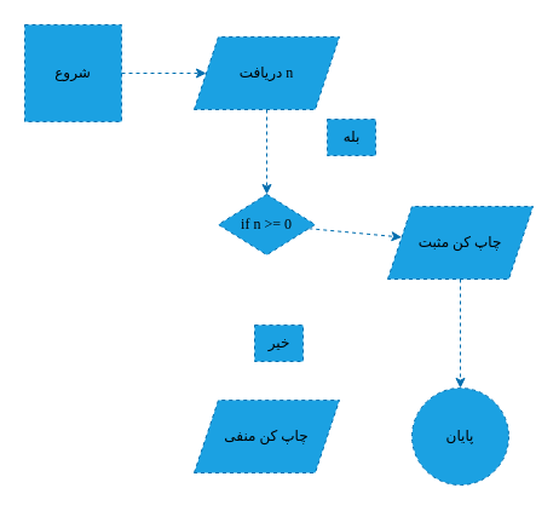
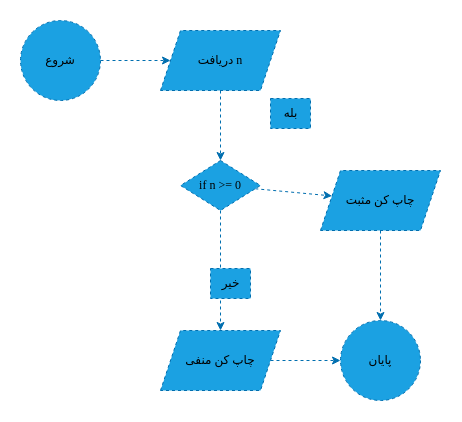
  <mxCell id="0" />
  <mxCell id="1" parent="0" />
  <mxCell id="2" value="" style="edgeStyle=none;html=1;fillColor=#1ba1e2;strokeColor=#006EAF;fontFamily=vazir;fontColor=#000000;labelBorderColor=none;textShadow=0;shadow=0;dashed=1;" edge="1" parent="1" source="3" target="5"><mxGeometry relative="1" as="geometry" /></mxCell>
- <mxCell id="3" value="شروع" style="whiteSpace=wrap;html=1;aspect=fixed;fillColor=#1ba1e2;fontColor=#000000;strokeColor=#006EAF;fontFamily=vazir;labelBorderColor=none;textShadow=0;shadow=0;dashed=1;rounded=0;" vertex="1" parent="1"><mxGeometry x="20" y="20" width="80" height="80" as="geometry" /></mxCell>
+ <mxCell id="3" value="شروع" style="ellipse;whiteSpace=wrap;html=1;aspect=fixed;fillColor=#1ba1e2;fontColor=#000000;strokeColor=#006EAF;fontFamily=vazir;labelBorderColor=none;textShadow=0;shadow=0;dashed=1;" vertex="1" parent="1"><mxGeometry x="20" y="20" width="80" height="80" as="geometry" /></mxCell>
  <mxCell id="4" value="" style="edgeStyle=none;html=1;fillColor=#1ba1e2;strokeColor=#006EAF;fontFamily=vazir;fontColor=#000000;labelBorderColor=none;textShadow=0;shadow=0;dashed=1;" edge="1" parent="1" source="5" target="8"><mxGeometry relative="1" as="geometry" /></mxCell>
  <mxCell id="5" value="دریافت n" style="shape=parallelogram;perimeter=parallelogramPerimeter;whiteSpace=wrap;html=1;fixedSize=1;fillColor=#1ba1e2;fontColor=#000000;strokeColor=#006EAF;fontFamily=vazir;labelBorderColor=none;textShadow=0;shadow=0;dashed=1;" vertex="1" parent="1"><mxGeometry x="160" y="30" width="120" height="60" as="geometry" /></mxCell>
  <mxCell id="6" value="" style="edgeStyle=none;html=1;fillColor=#1ba1e2;strokeColor=#006EAF;fontFamily=vazir;fontColor=#000000;labelBorderColor=none;textShadow=0;shadow=0;dashed=1;" edge="1" parent="1" source="8" target="10"><mxGeometry relative="1" as="geometry" /></mxCell>
+ <mxCell id="7" value="" style="edgeStyle=none;html=1;fillColor=#1ba1e2;strokeColor=#006EAF;fontFamily=vazir;fontColor=#000000;labelBorderColor=none;textShadow=0;shadow=0;dashed=1;" edge="1" parent="1" source="8" target="13"><mxGeometry relative="1" as="geometry" /></mxCell>
  <mxCell id="8" value="if n &amp;gt;= 0" style="rhombus;whiteSpace=wrap;html=1;fillColor=#1ba1e2;fontColor=#000000;strokeColor=#006EAF;fontFamily=vazir;labelBorderColor=none;textShadow=0;shadow=0;dashed=1;" vertex="1" parent="1"><mxGeometry x="180" y="160" width="80" height="50" as="geometry" /></mxCell>
  <mxCell id="9" value="" style="edgeStyle=none;html=1;fillColor=#1ba1e2;strokeColor=#006EAF;fontFamily=vazir;fontColor=#000000;labelBorderColor=none;textShadow=0;shadow=0;dashed=1;" edge="1" parent="1" source="10" target="15"><mxGeometry relative="1" as="geometry" /></mxCell>
  <mxCell id="10" value="چاپ کن مثبت" style="shape=parallelogram;perimeter=parallelogramPerimeter;whiteSpace=wrap;html=1;fixedSize=1;fillColor=#1ba1e2;fontColor=#000000;strokeColor=#006EAF;fontFamily=vazir;labelBorderColor=none;textShadow=0;shadow=0;dashed=1;" vertex="1" parent="1"><mxGeometry x="320" y="170" width="120" height="60" as="geometry" /></mxCell>
  <mxCell id="11" value="بله" style="text;html=1;align=center;verticalAlign=middle;resizable=0;points=[];autosize=1;strokeColor=#006EAF;fillColor=#1ba1e2;fontColor=#000000;fontFamily=vazir;labelBorderColor=none;textShadow=0;shadow=0;dashed=1;" vertex="1" parent="1"><mxGeometry x="270" y="98" width="40" height="30" as="geometry" /></mxCell>
+ <mxCell id="12" value="" style="edgeStyle=none;html=1;fillColor=#1ba1e2;strokeColor=#006EAF;fontFamily=vazir;fontColor=#000000;labelBorderColor=none;textShadow=0;shadow=0;dashed=1;" edge="1" parent="1" source="13" target="15"><mxGeometry relative="1" as="geometry" /></mxCell>
  <mxCell id="13" value="چاپ کن منفی" style="shape=parallelogram;perimeter=parallelogramPerimeter;whiteSpace=wrap;html=1;fixedSize=1;fillColor=#1ba1e2;fontColor=#000000;strokeColor=#006EAF;fontFamily=vazir;labelBorderColor=none;textShadow=0;shadow=0;dashed=1;" vertex="1" parent="1"><mxGeometry x="160" y="330" width="120" height="60" as="geometry" /></mxCell>
  <mxCell id="14" value="خیر" style="text;html=1;align=center;verticalAlign=middle;resizable=0;points=[];autosize=1;strokeColor=#006EAF;fillColor=#1ba1e2;fontColor=#000000;fontFamily=vazir;labelBorderColor=none;textShadow=0;shadow=0;dashed=1;" vertex="1" parent="1"><mxGeometry x="210" y="268" width="40" height="30" as="geometry" /></mxCell>
  <mxCell id="15" value="پایان" style="ellipse;whiteSpace=wrap;html=1;fillColor=#1ba1e2;fontColor=#000000;strokeColor=#006EAF;fontFamily=vazir;labelBorderColor=none;textShadow=0;shadow=0;dashed=1;" vertex="1" parent="1"><mxGeometry x="340" y="320" width="80" height="80" as="geometry" /></mxCell>
